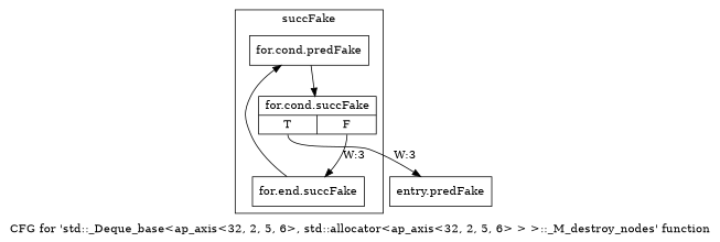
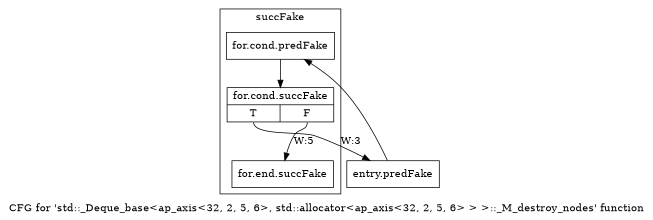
  digraph {
    label="CFG for 'std::_Deque_base\<ap_axis\<32, 2, 5, 6\>, std::allocator\<ap_axis\<32, 2, 5, 6\> \> \>::_M_destroy_nodes' function"
    node [filename="/proj/xbuilds/2019.2_0801_1/installs/lin64/Vivado/HEAD/tps/lnx64/gcc-6.2.0/lib/gcc/x86_64-pc-linux-gnu/6.2.0/../../../../include/c++/6.2.0/bits/stl_deque.h" linenumber=740 shape=record]
    edge [filename="/proj/xbuilds/2019.2_0801_1/installs/lin64/Vivado/HEAD/tps/lnx64/gcc-6.2.0/lib/gcc/x86_64-pc-linux-gnu/6.2.0/../../../../include/c++/6.2.0/bits/stl_deque.h"]
    n1 [label="{for.cond.predFake}"]
    n2 [label="{for.cond.succFake|{<s0>T|<s1>F}}"]
    n3 [label="{for.end.succFake}" linenumber=742]
    n4 [label="{entry.predFake}" filename="" linenumber=""]
    subgraph cluster_1 {
      label=succFake
      tripcount=2
      n1
      n2
      n3
    }
    n1 -> n2
-   n2 -> n3 [label="W:3" tailport=s1]
+   n2 -> n3 [label="W:5" tailport=s1]
    n2 -> n4 [label="W:3" tailport=s0]
-   n3 -> n1
+   n4 -> n1
  }
